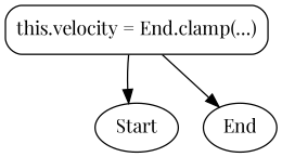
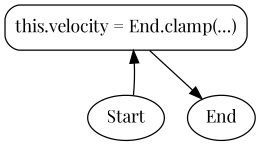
  digraph {
    fontname="Playfair Display"
    rankdir=TB
    node [fontname="Playfair Display" shape=ellipse style=rounded]
    edge [fontname="Playfair Display"]
    n1 [label="this.velocity = End.clamp(...)" shape=box]
    Start
    End
    n1 -> End
-   n1 -> Start
+   Start -> n1
  }
